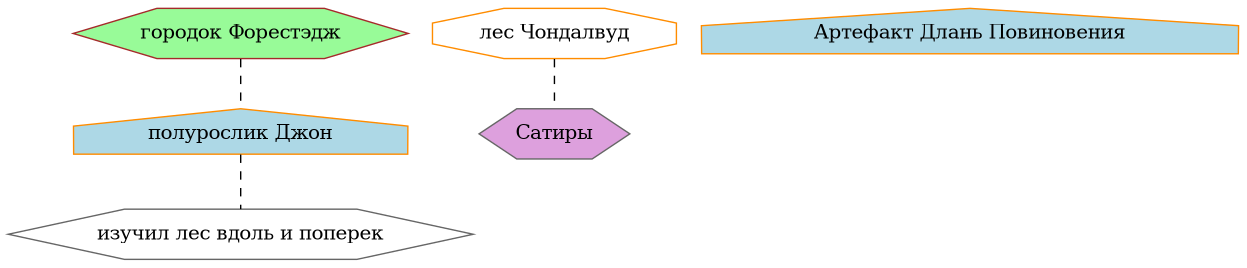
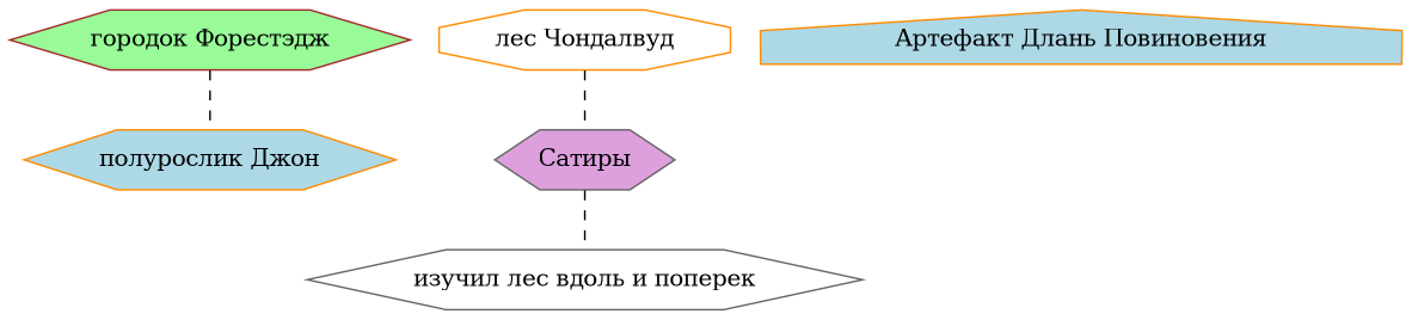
  graph {
    node [color=darkorange fillcolor=lightblue shape=hexagon style=filled]
    edge [style=dashed]
-   "полурослик Джон" [shape=house]
+   "полурослик Джон"
    "изучил лес вдоль и поперек" [color=gray40 fillcolor=white]
    "лес Чондалвуд" [fillcolor=white shape=octagon]
    "Сатиры" [color=gray40 fillcolor=plum]
    "городок Форестэдж" [color=brown fillcolor=palegreen]
    "Артефакт Длань Повиновения" [shape=house]
    subgraph sub_1 {
      "полурослик Джон"
      "изучил лес вдоль и поперек"
    }
-   "полурослик Джон" -- "изучил лес вдоль и поперек"
+   "Сатиры" -- "изучил лес вдоль и поперек"
    "лес Чондалвуд" -- "Сатиры"
    "городок Форестэдж" -- "полурослик Джон"
  }
